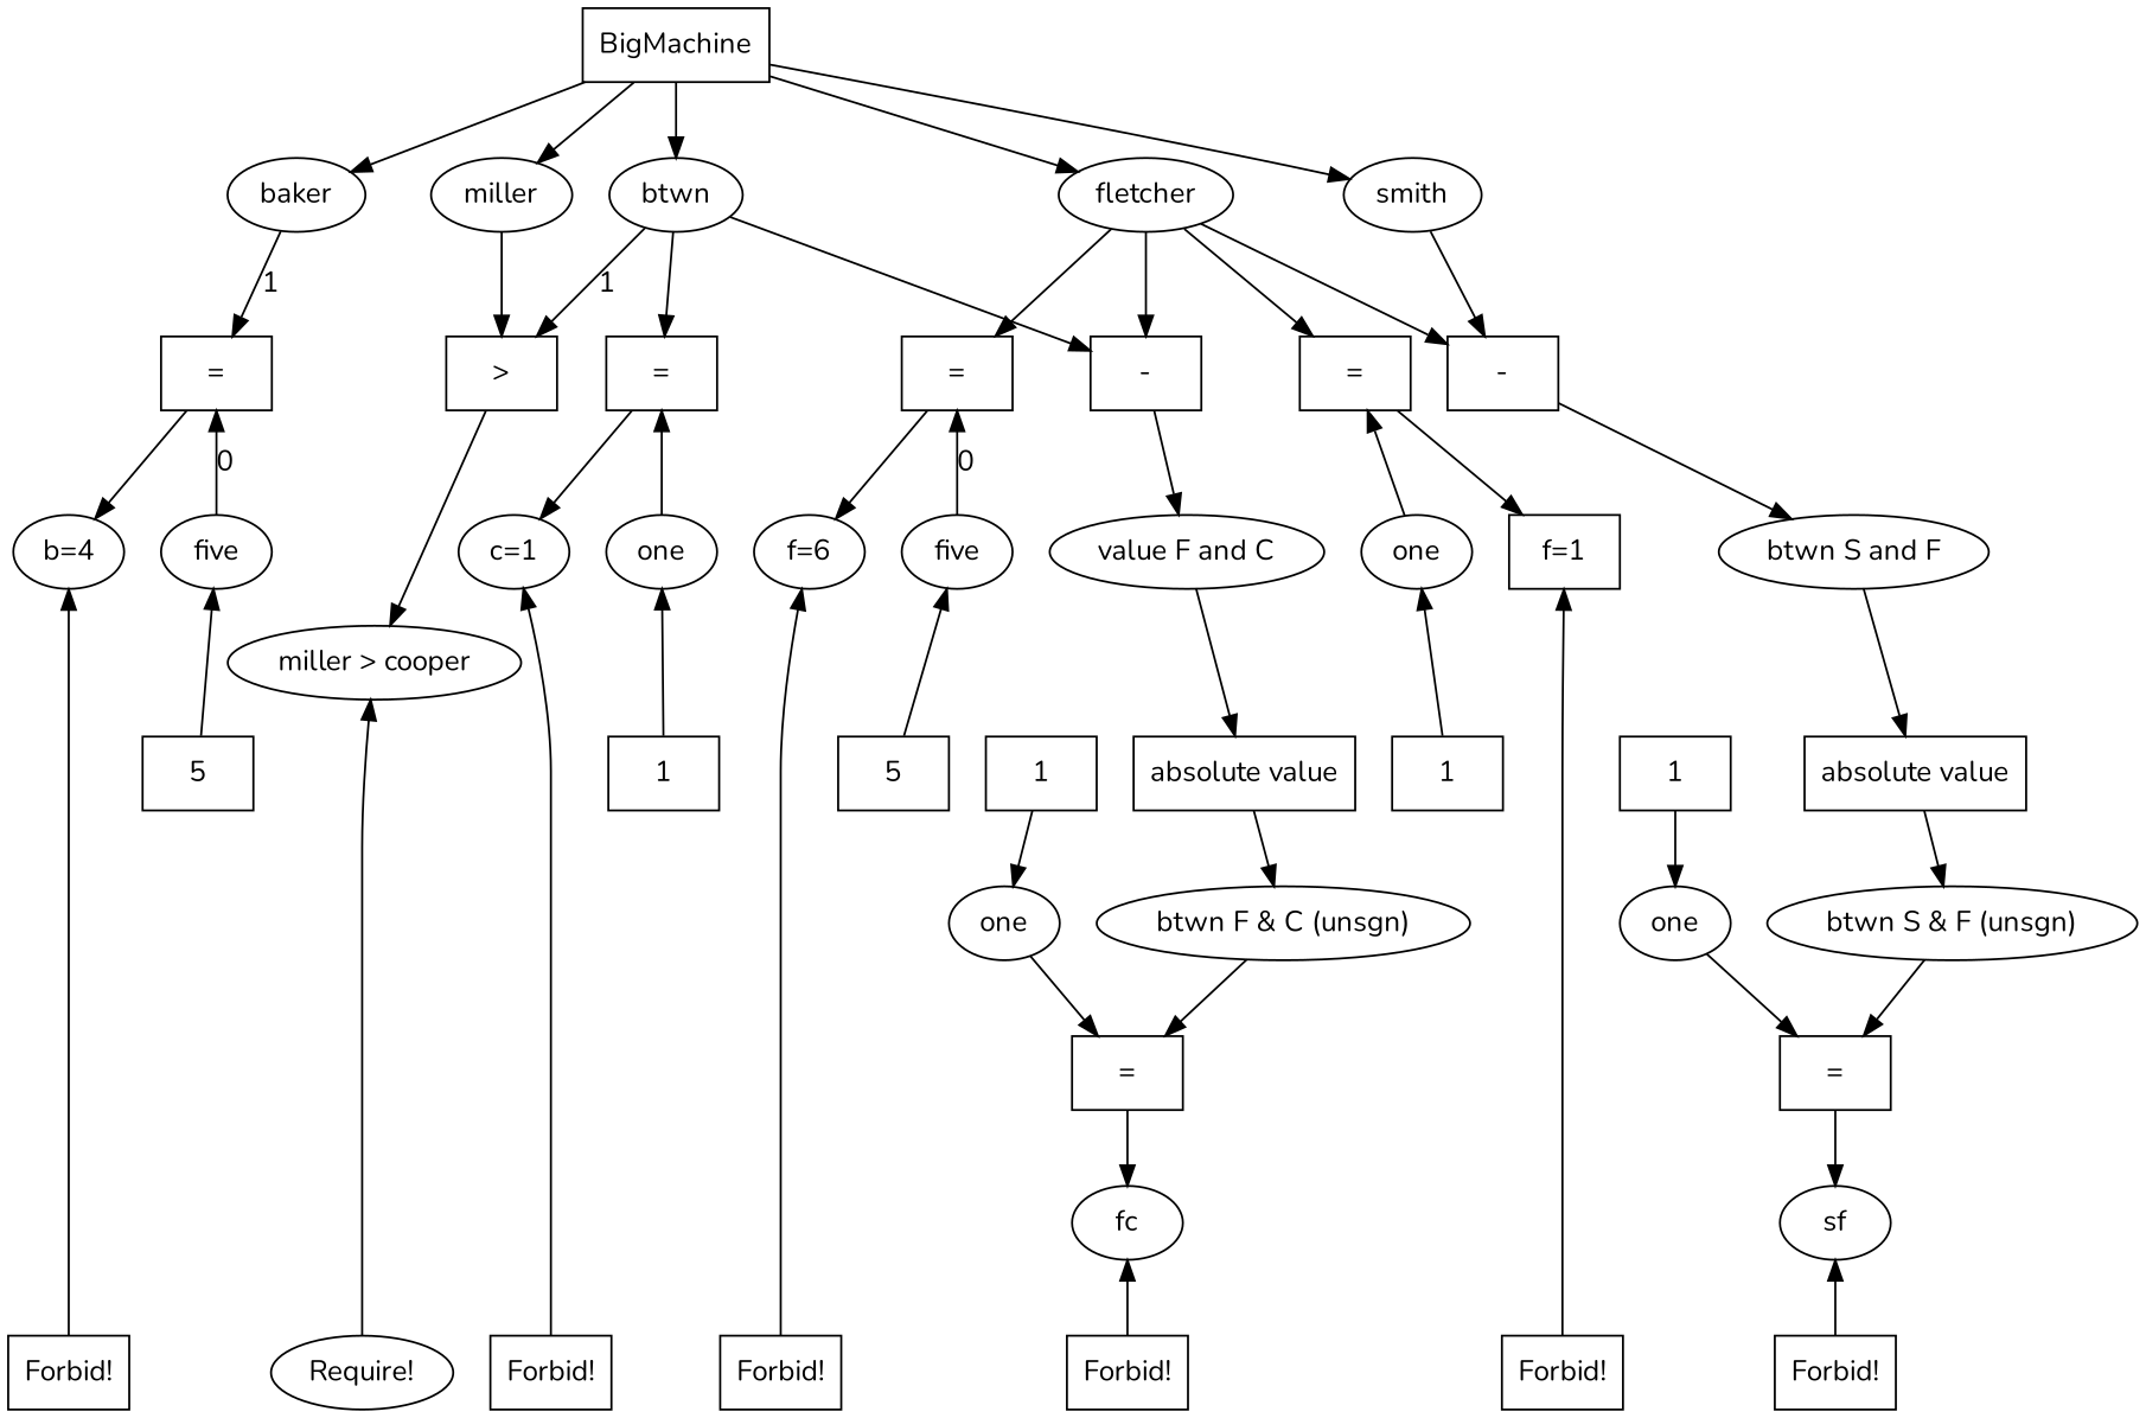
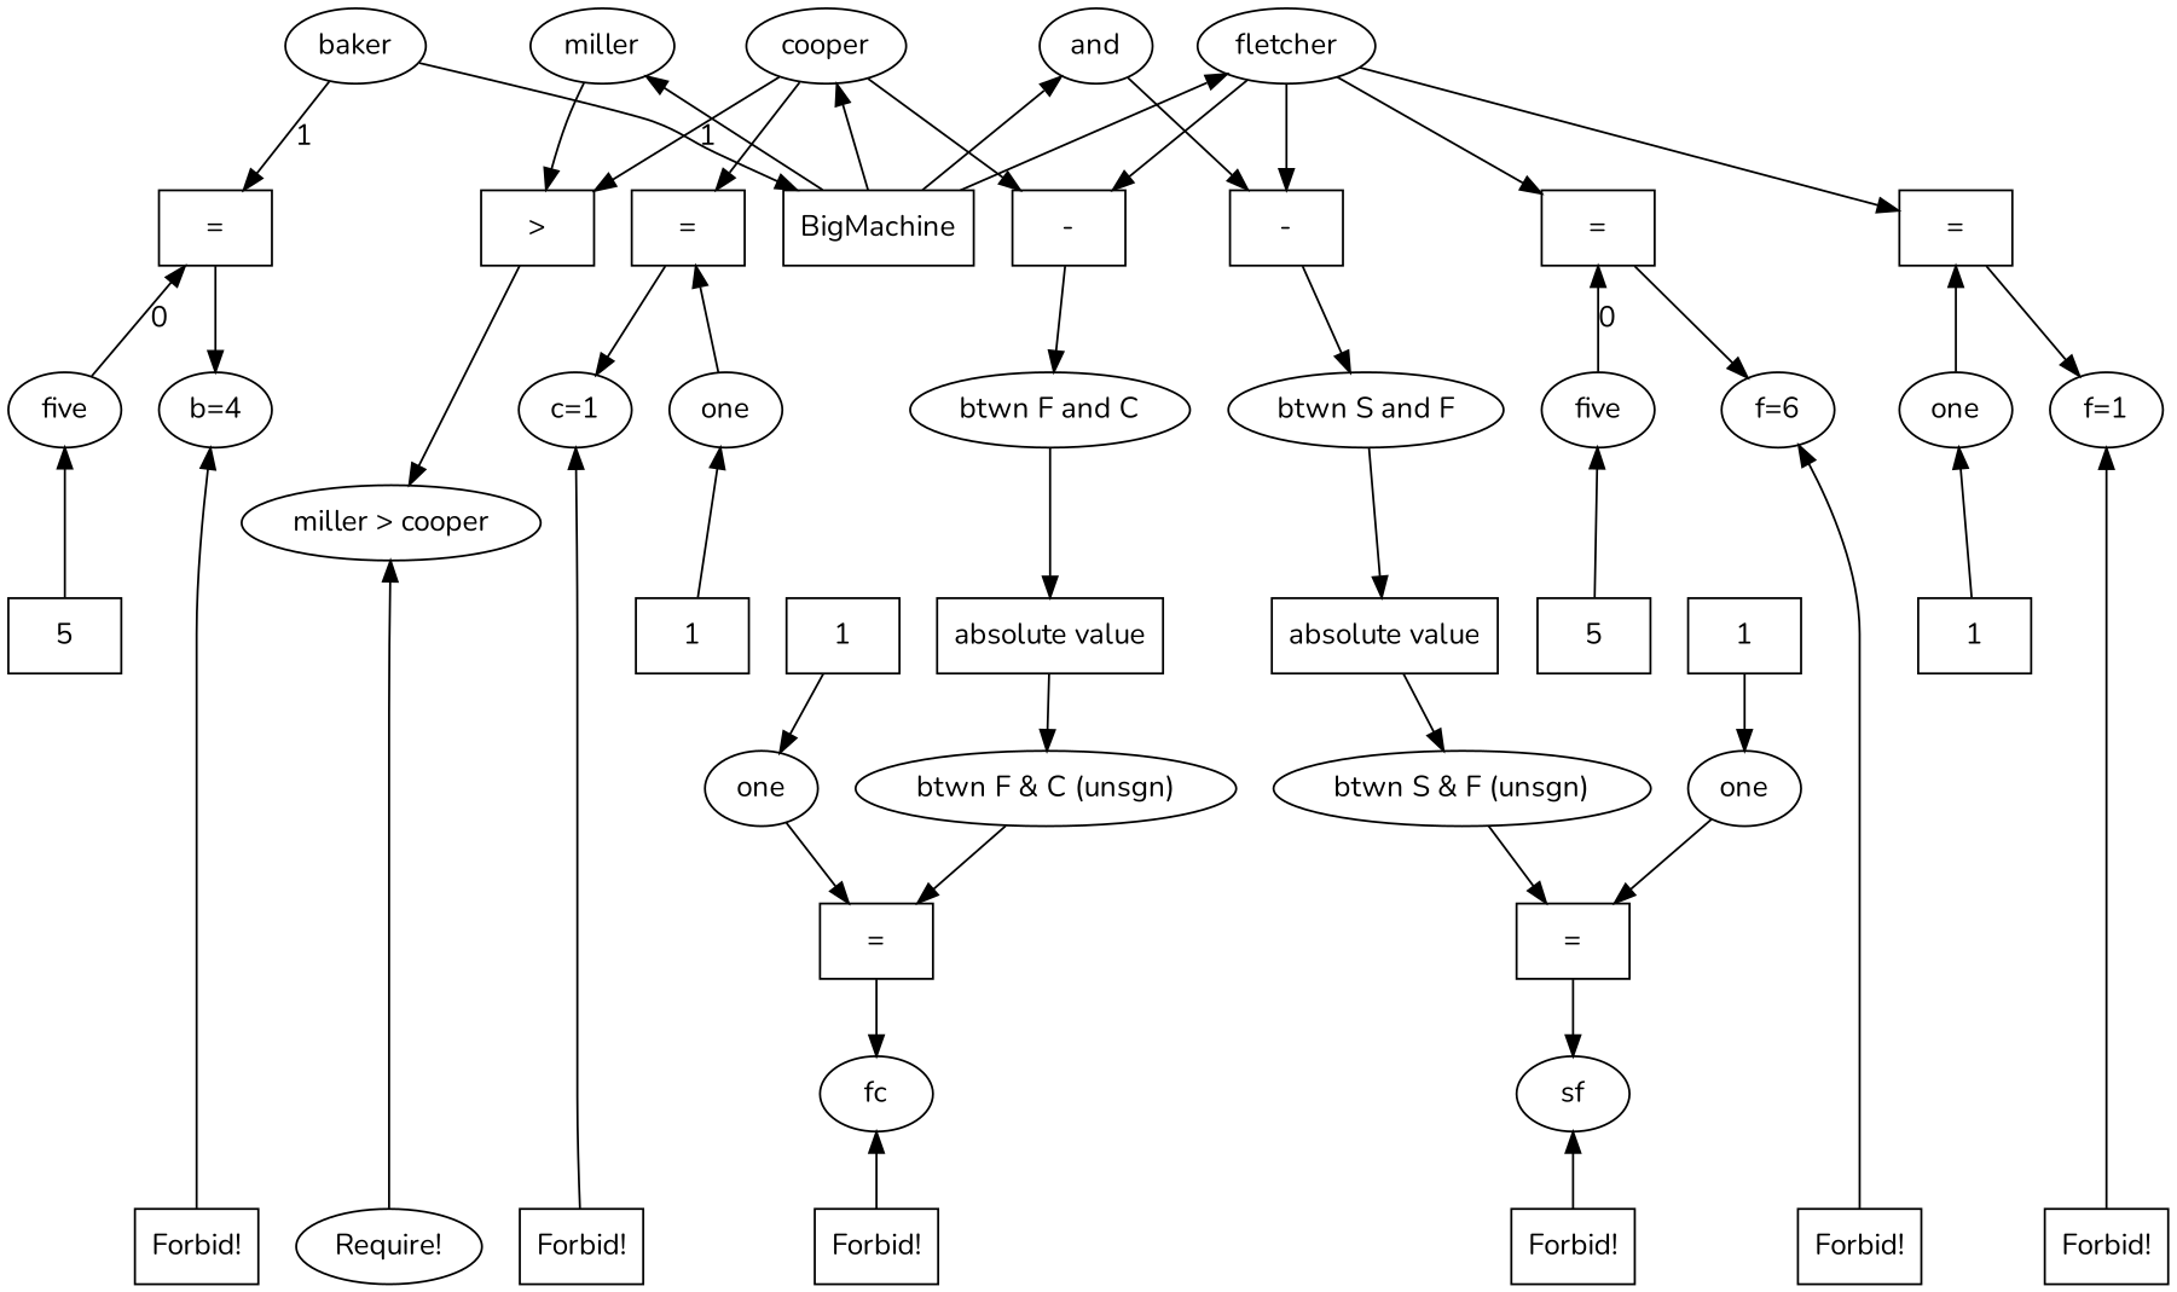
  digraph {
    fontname=Nunito
    node [fontname=Nunito shape=box]
    edge [fontname=Nunito]
    n1 [label="="]
    n2 [label="="]
    n3 [label="-"]
    n4 [label="="]
    n5 [label="="]
    n6 [label=">"]
    n7 [label=five shape=ellipse]
    n8 [label=five shape=ellipse]
    n9 [label="f=6" shape=ellipse]
    n10 [label="b=4" shape=ellipse]
    n11 [label=5]
    n12 [label=5]
    n13 [label=1]
    n14 [label=1]
    n15 [label=1]
    n16 [label=baker rank=people shape=ellipse]
-   n17 [label=btwn rank=people shape=ellipse]
+   n17 [label=cooper rank=people shape=ellipse]
    n18 [label=fletcher rank=people shape=ellipse]
-   n19 [label=smith rank=people shape=ellipse]
+   n19 [label=and rank=people shape=ellipse]
    n20 [label=miller rank=people shape=ellipse]
    n21 [label=one shape=ellipse]
    n22 [label=one shape=ellipse]
-   n23 [label="f=1"]
+   n23 [label="f=1" shape=ellipse]
    n24 [label="c=1" shape=ellipse]
    n25 [label="Require!" shape=ellipse]
    n26 [label="Forbid!" rank=forbid]
    n27 [label="Forbid!" rank=forbid]
    n28 [label="Forbid!" rank=forbid]
    n29 [label="Forbid!" rank=forbid]
    n30 [label="Forbid!" rank=forbid]
    n31 [label="Forbid!" rank=forbid]
-   n32 [label="value F and C" shape=ellipse]
+   n32 [label="btwn F and C" shape=ellipse]
    n33 [label="miller > cooper" shape=ellipse]
    n34 [label=one shape=ellipse]
    n35 [label="-"]
    n36 [label=fc shape=ellipse]
    n37 [label=sf shape=ellipse]
    n38 [label="btwn S and F" shape=ellipse]
    n39 [label="absolute value"]
    n40 [label="="]
    n41 [label="absolute value"]
    n42 [label="btwn S & F (unsgn)" shape=ellipse]
    n43 [label="="]
    n44 [label=one shape=ellipse]
    n45 [label=1]
    n46 [label="btwn F & C (unsgn)" shape=ellipse]
    n47 [label=BigMachine]
    subgraph sub_1 {
      rank=same
      n1
      n2
      n3
      n4
      n5
      n6
    }
    subgraph sub_2 {
      rank=same
      n7
      n8
      n9
      n10
    }
    subgraph sub_3 {
      rank=same
      n11
      n12
      n13
      n14
      n15
    }
    subgraph sub_4 {
      rank=same
      n16
      n17
      n18
      n19
      n20
    }
    subgraph sub_5 {
      rank=same
      n21
      n22
      n23
      n24
    }
    subgraph sub_6 {
      rank=max
      n25
      n26
      n27
      n28
      n29
      n30
      n31
    }
    subgraph cluster_7 {
      label=f_one
    }
    n1 -> n10
    n2 -> n9
    n3 -> n32
    n4 -> n23
    n5 -> n24
    n6 -> n33
    n7 -> n1 [label=0]
    n7 -> n11 [dir=back]
    n8 -> n2 [label=0]
    n8 -> n12 [dir=back]
    n13 -> n34
    n16 -> n1 [label=1]
    n17 -> n3
    n17 -> n5
    n17 -> n6 [label=1]
    n18 -> n2
    n18 -> n3
    n18 -> n4
    n18 -> n35
    n19 -> n35
    n20 -> n6
    n21 -> n4
    n21 -> n14 [dir=back]
    n22 -> n5
    n22 -> n15 [dir=back]
    n25 -> n33
    n26 -> n36
    n27 -> n23
    n28 -> n24
    n29 -> n37
    n30 -> n9
    n31 -> n10
    n32 -> n39
    n34 -> n40
    n35 -> n38
    n38 -> n41
    n39 -> n46
    n40 -> n36
    n41 -> n42
    n42 -> n43
    n43 -> n37
    n44 -> n43
    n45 -> n44
    n46 -> n40
-   n47 -> n16
+   n16 -> n47
    n47 -> n17
    n47 -> n18
    n47 -> n19
    n47 -> n20
  }
